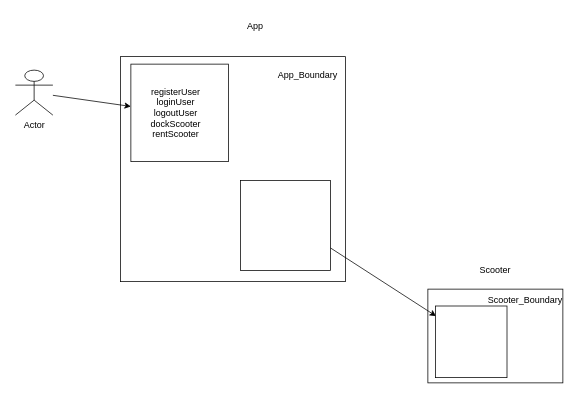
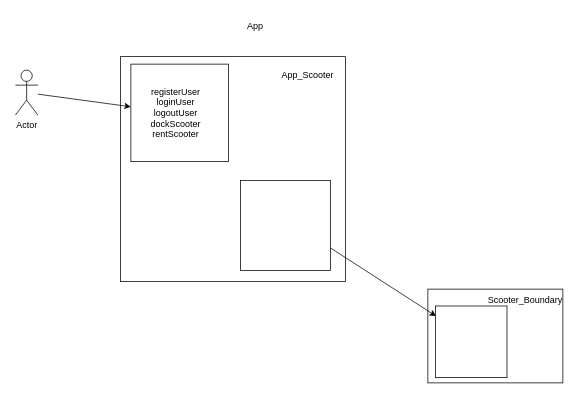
  <mxCell id="0" />
  <mxCell id="1" parent="0" />
  <mxCell id="2" value="" style="whiteSpace=wrap;html=1;aspect=fixed;movable=1;resizable=1;rotatable=1;deletable=1;editable=1;connectable=1;" parent="1" vertex="1"><mxGeometry x="160" y="75" width="300" height="300" as="geometry" /></mxCell>
- <mxCell id="3" value="App_Boundary" style="text;html=1;strokeColor=none;fillColor=none;align=center;verticalAlign=middle;whiteSpace=wrap;rounded=0;movable=1;resizable=1;rotatable=1;deletable=1;editable=1;connectable=1;" parent="1" vertex="1"><mxGeometry x="380" y="85" width="60" height="30" as="geometry" /></mxCell>
+ <mxCell id="3" value="App_Scooter" style="text;html=1;strokeColor=none;fillColor=none;align=center;verticalAlign=middle;whiteSpace=wrap;rounded=0;movable=1;resizable=1;rotatable=1;deletable=1;editable=1;connectable=1;" parent="1" vertex="1"><mxGeometry x="380" y="85" width="60" height="30" as="geometry" /></mxCell>
  <mxCell id="4" value="" style="edgeStyle=none;html=1;" parent="1" source="5" target="8" edge="1"><mxGeometry relative="1" as="geometry"><mxPoint x="100" y="123" as="targetPoint" /></mxGeometry></mxCell>
- <mxCell id="5" value="Actor" style="shape=umlActor;verticalLabelPosition=bottom;verticalAlign=top;html=1;outlineConnect=0;" parent="1" vertex="1"><mxGeometry x="20" y="93" width="50" height="60" as="geometry" /></mxCell>
+ <mxCell id="5" value="Actor" style="shape=umlActor;verticalLabelPosition=bottom;verticalAlign=top;html=1;outlineConnect=0;" parent="1" vertex="1"><mxGeometry x="20" y="93" width="30" height="60" as="geometry" /></mxCell>
  <mxCell id="6" value="" style="whiteSpace=wrap;html=1;aspect=fixed;" parent="1" vertex="1"><mxGeometry x="174" y="85" width="130" height="130" as="geometry" /></mxCell>
  <mxCell id="7" value="App" style="text;html=1;strokeColor=none;fillColor=none;align=center;verticalAlign=middle;whiteSpace=wrap;rounded=0;" parent="1" vertex="1"><mxGeometry x="310" y="20" width="60" height="30" as="geometry" /></mxCell>
  <mxCell id="8" value="registerUser&lt;br&gt;loginUser&lt;br&gt;logoutUser&lt;br&gt;dockScooter&lt;br&gt;rentScooter" style="text;html=1;strokeColor=none;fillColor=none;align=center;verticalAlign=middle;whiteSpace=wrap;rounded=0;" parent="1" vertex="1"><mxGeometry x="174" y="85" width="120" height="130" as="geometry" /></mxCell>
  <mxCell id="9" value="" style="rounded=0;whiteSpace=wrap;html=1;" parent="1" vertex="1"><mxGeometry x="570" y="385" width="180" height="125" as="geometry" /></mxCell>
- <mxCell id="10" value="Scooter" style="text;html=1;strokeColor=none;fillColor=none;align=center;verticalAlign=middle;whiteSpace=wrap;rounded=0;" parent="1" vertex="1"><mxGeometry x="630" y="345" width="60" height="30" as="geometry" /></mxCell>
  <mxCell id="11" style="edgeStyle=none;html=1;exitX=1;exitY=0.75;exitDx=0;exitDy=0;entryX=0.01;entryY=0.141;entryDx=0;entryDy=0;entryPerimeter=0;" parent="1" source="12" target="14" edge="1"><mxGeometry relative="1" as="geometry" /></mxCell>
  <mxCell id="12" value="" style="whiteSpace=wrap;html=1;aspect=fixed;" parent="1" vertex="1"><mxGeometry x="320" y="240" width="120" height="120" as="geometry" /></mxCell>
  <mxCell id="13" value="Scooter_Boundary" style="text;html=1;strokeColor=none;fillColor=none;align=center;verticalAlign=middle;whiteSpace=wrap;rounded=0;" parent="1" vertex="1"><mxGeometry x="670" y="385" width="60" height="30" as="geometry" /></mxCell>
  <mxCell id="14" value="" style="whiteSpace=wrap;html=1;aspect=fixed;" parent="1" vertex="1"><mxGeometry x="580" y="407.5" width="95.5" height="95.5" as="geometry" /></mxCell>
